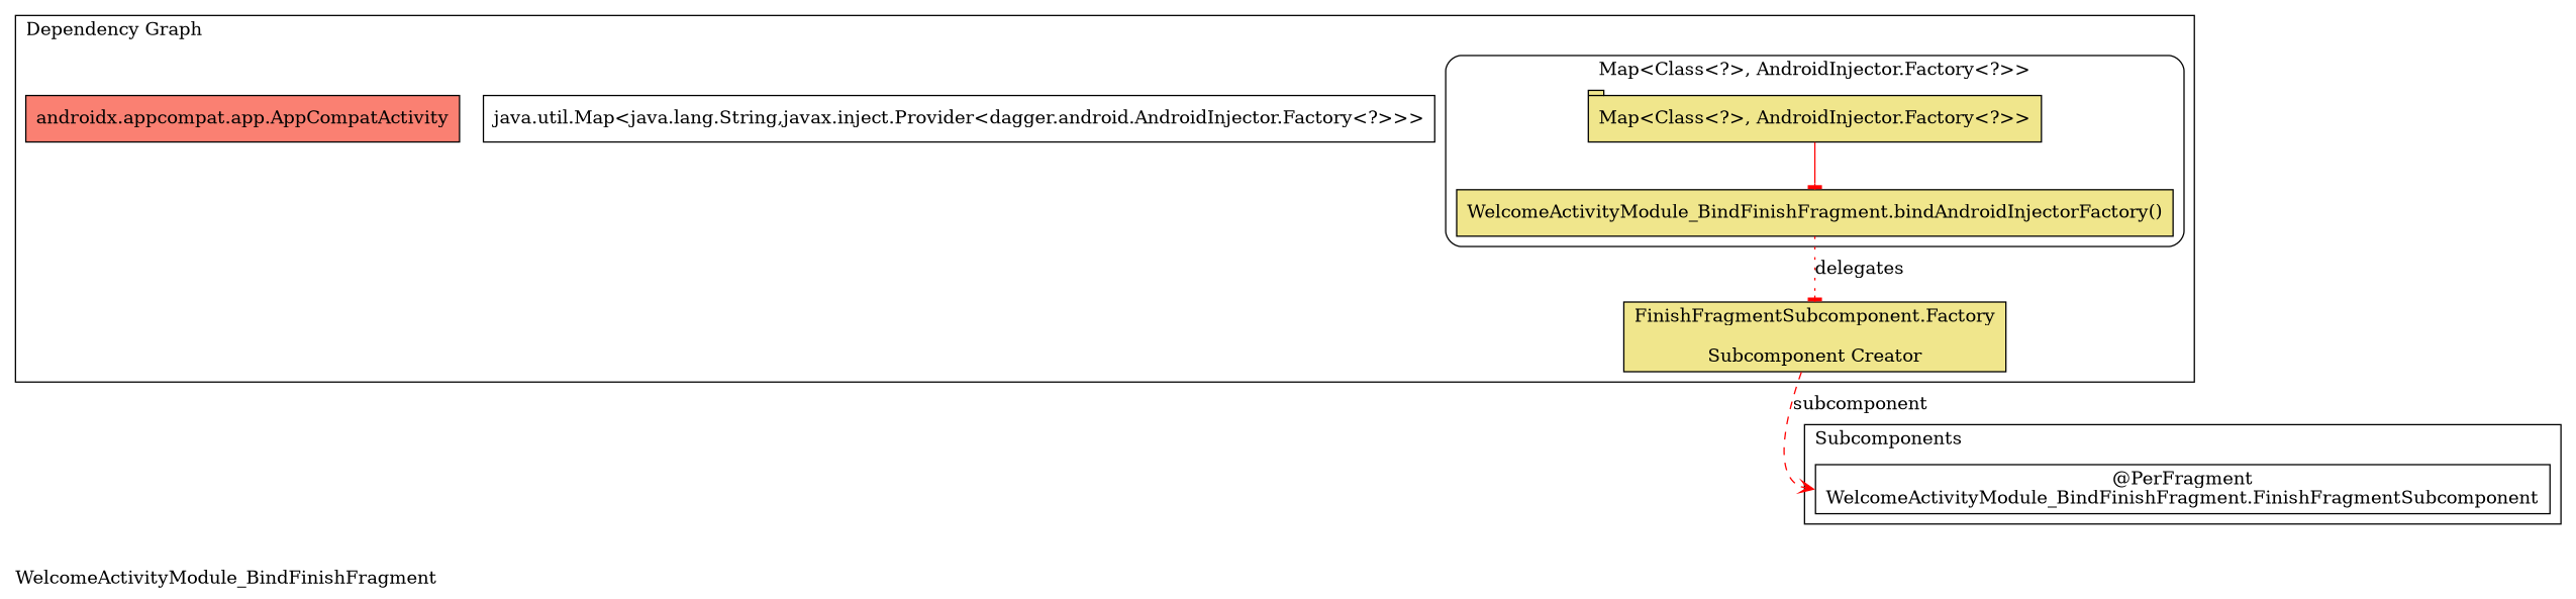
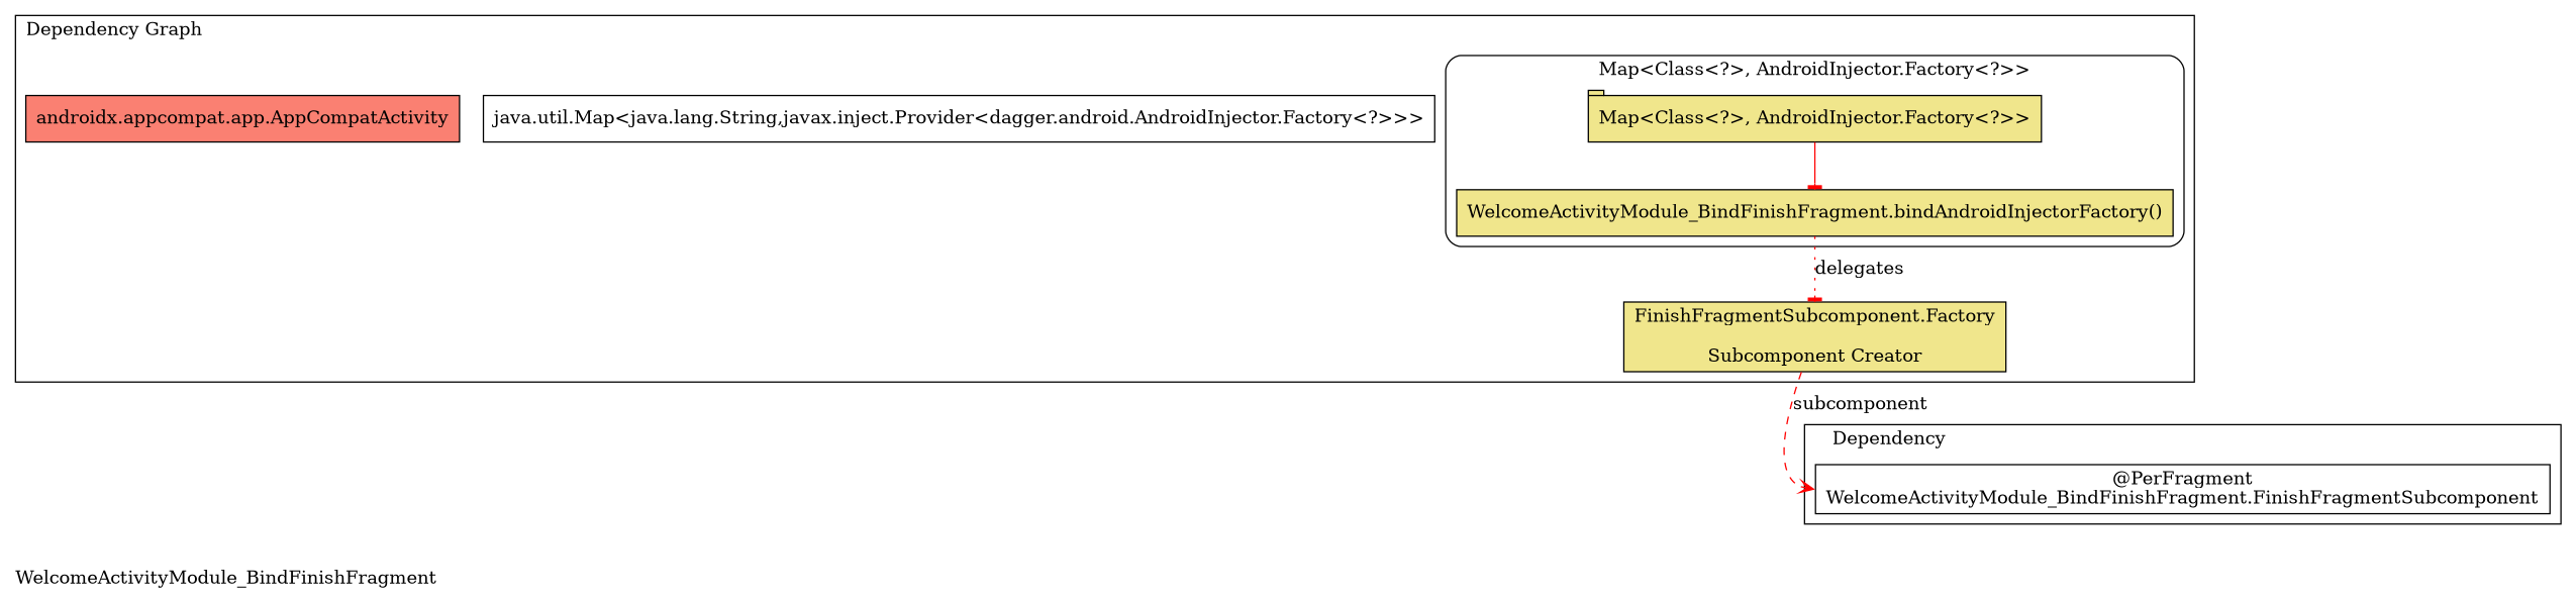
  digraph {
    compound=true
    label=WelcomeActivityModule_BindFinishFragment
    labeljust=l
    rankdir=TB
    node [color=black shape=rectangle style=filled fillcolor=khaki]
    edge [color=red arrowhead=tee]
    n1 [label="WelcomeActivityModule_BindFinishFragment.bindAndroidInjectorFactory()"]
    n2 [label="Map<Class<?>, AndroidInjector.Factory<?>>" shape=tab]
    n3 [label="FinishFragmentSubcomponent.Factory\n\nSubcomponent Creator"]
    n4 [label="java.util.Map<java.lang.String,javax.inject.Provider<dagger.android.AndroidInjector.Factory<?>>>" fillcolor=white]
    n5 [label="androidx.appcompat.app.AppCompatActivity" fillcolor=salmon]
    n6 [label="@PerFragment\nWelcomeActivityModule_BindFinishFragment.FinishFragmentSubcomponent" fillcolor=white]
    subgraph cluster_1 {
      label="Entry Points"
    }
    subgraph cluster_2 {
      label="Dependency Graph"
      n3
      n4
      n5
      subgraph cluster_3 {
        color=black
        label=<Map<Class<?>, AndroidInjector.Factory<?>>>
        labeljust=c
        style=rounded
        n1
        n2
      }
    }
    subgraph cluster_4 {
-     label=Subcomponents
+     label=Dependency
      shape=folder
      n6
    }
    n1 -> n3 [label=delegates style=dotted]
    n2 -> n1
    n3 -> n6 [headport=w label=subcomponent style=dashed arrowhead=vee]
  }
